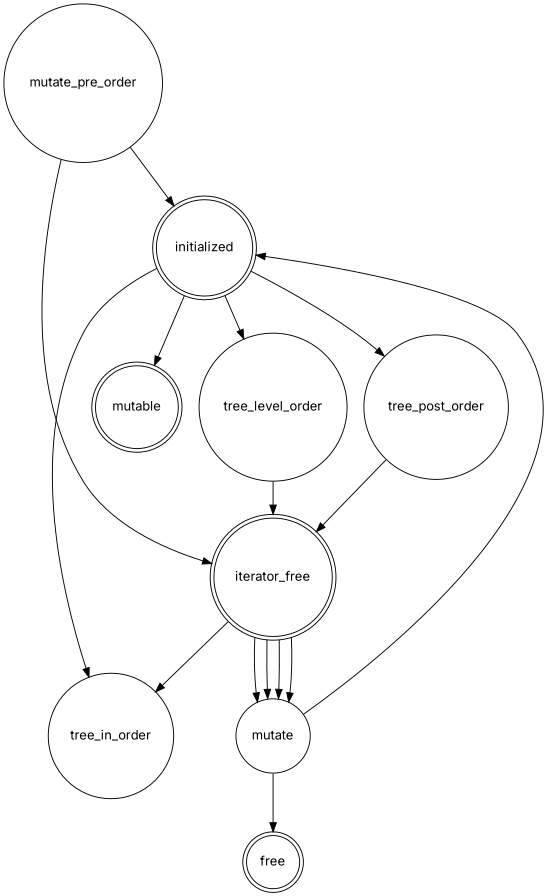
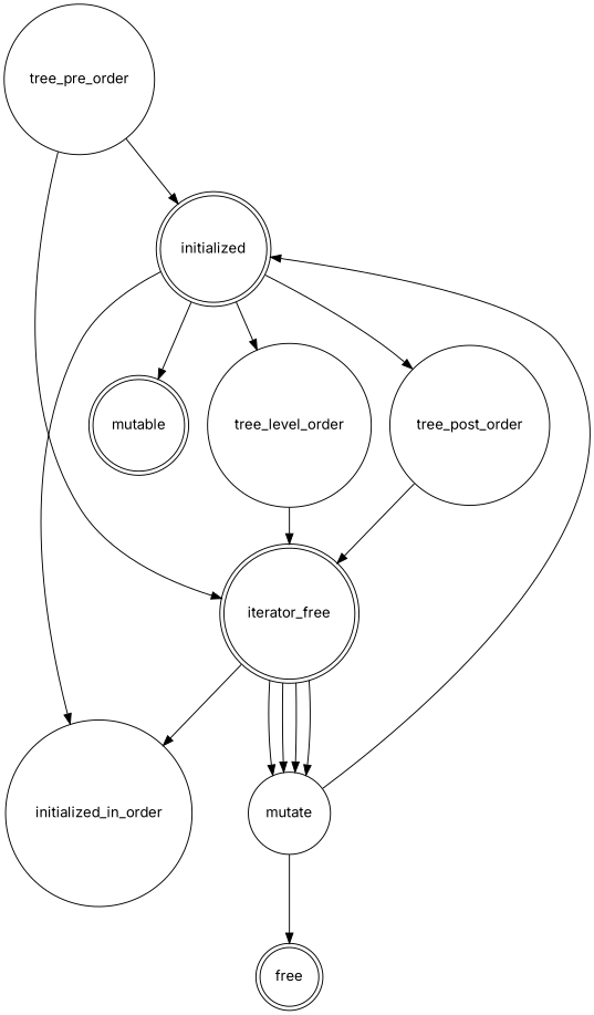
  digraph {
    fontname=Inter
    node [fontname=Inter shape=circle]
    edge [fontname=Inter]
    initialized [shape=doublecircle]
-   tree_in_order
+   tree_in_order [label=initialized_in_order]
    tree_post_order
    tree_level_order
    mutable [shape=doublecircle]
-   tree_pre_order [label=mutate_pre_order]
+   tree_pre_order
    iterator_free [shape=doublecircle]
    free [shape=doublecircle]
    mutate
    initialized -> tree_in_order
    initialized -> tree_post_order
    initialized -> tree_level_order
    initialized -> mutable
    tree_post_order -> iterator_free
    tree_level_order -> iterator_free
    tree_pre_order -> initialized
    tree_pre_order -> iterator_free
    iterator_free -> tree_in_order
    iterator_free -> mutate
    iterator_free -> mutate
    iterator_free -> mutate
    iterator_free -> mutate
    mutate -> initialized
    mutate -> free
  }
